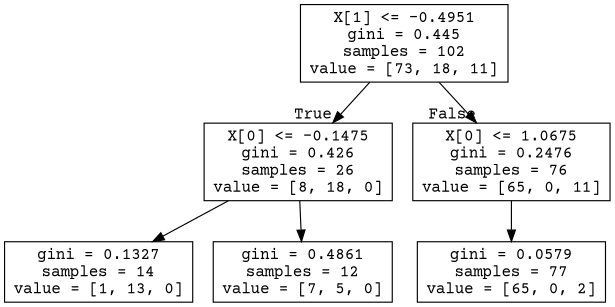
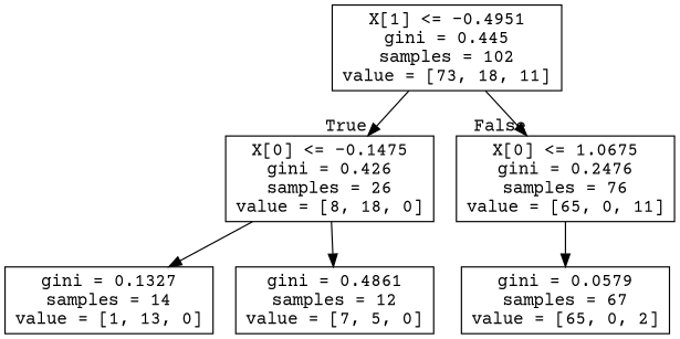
  digraph {
    fontname="Courier Prime"
    node [fontname="Courier Prime" shape=box]
    edge [fontname="Courier Prime"]
    n1 [label="X[1] <= -0.4951\ngini = 0.445\nsamples = 102\nvalue = [73, 18, 11]"]
    n2 [label="X[0] <= -0.1475\ngini = 0.426\nsamples = 26\nvalue = [8, 18, 0]"]
    n3 [label="X[0] <= 1.0675\ngini = 0.2476\nsamples = 76\nvalue = [65, 0, 11]"]
    n4 [label="gini = 0.1327\nsamples = 14\nvalue = [1, 13, 0]"]
    n5 [label="gini = 0.4861\nsamples = 12\nvalue = [7, 5, 0]"]
-   n6 [label="gini = 0.0579\nsamples = 77\nvalue = [65, 0, 2]"]
+   n6 [label="gini = 0.0579\nsamples = 67\nvalue = [65, 0, 2]"]
    n1 -> n2 [headlabel=True labelangle=45 labeldistance=2.5]
    n1 -> n3 [headlabel=False labelangle=-45 labeldistance=2.5]
    n2 -> n4
    n2 -> n5
    n3 -> n6
  }
